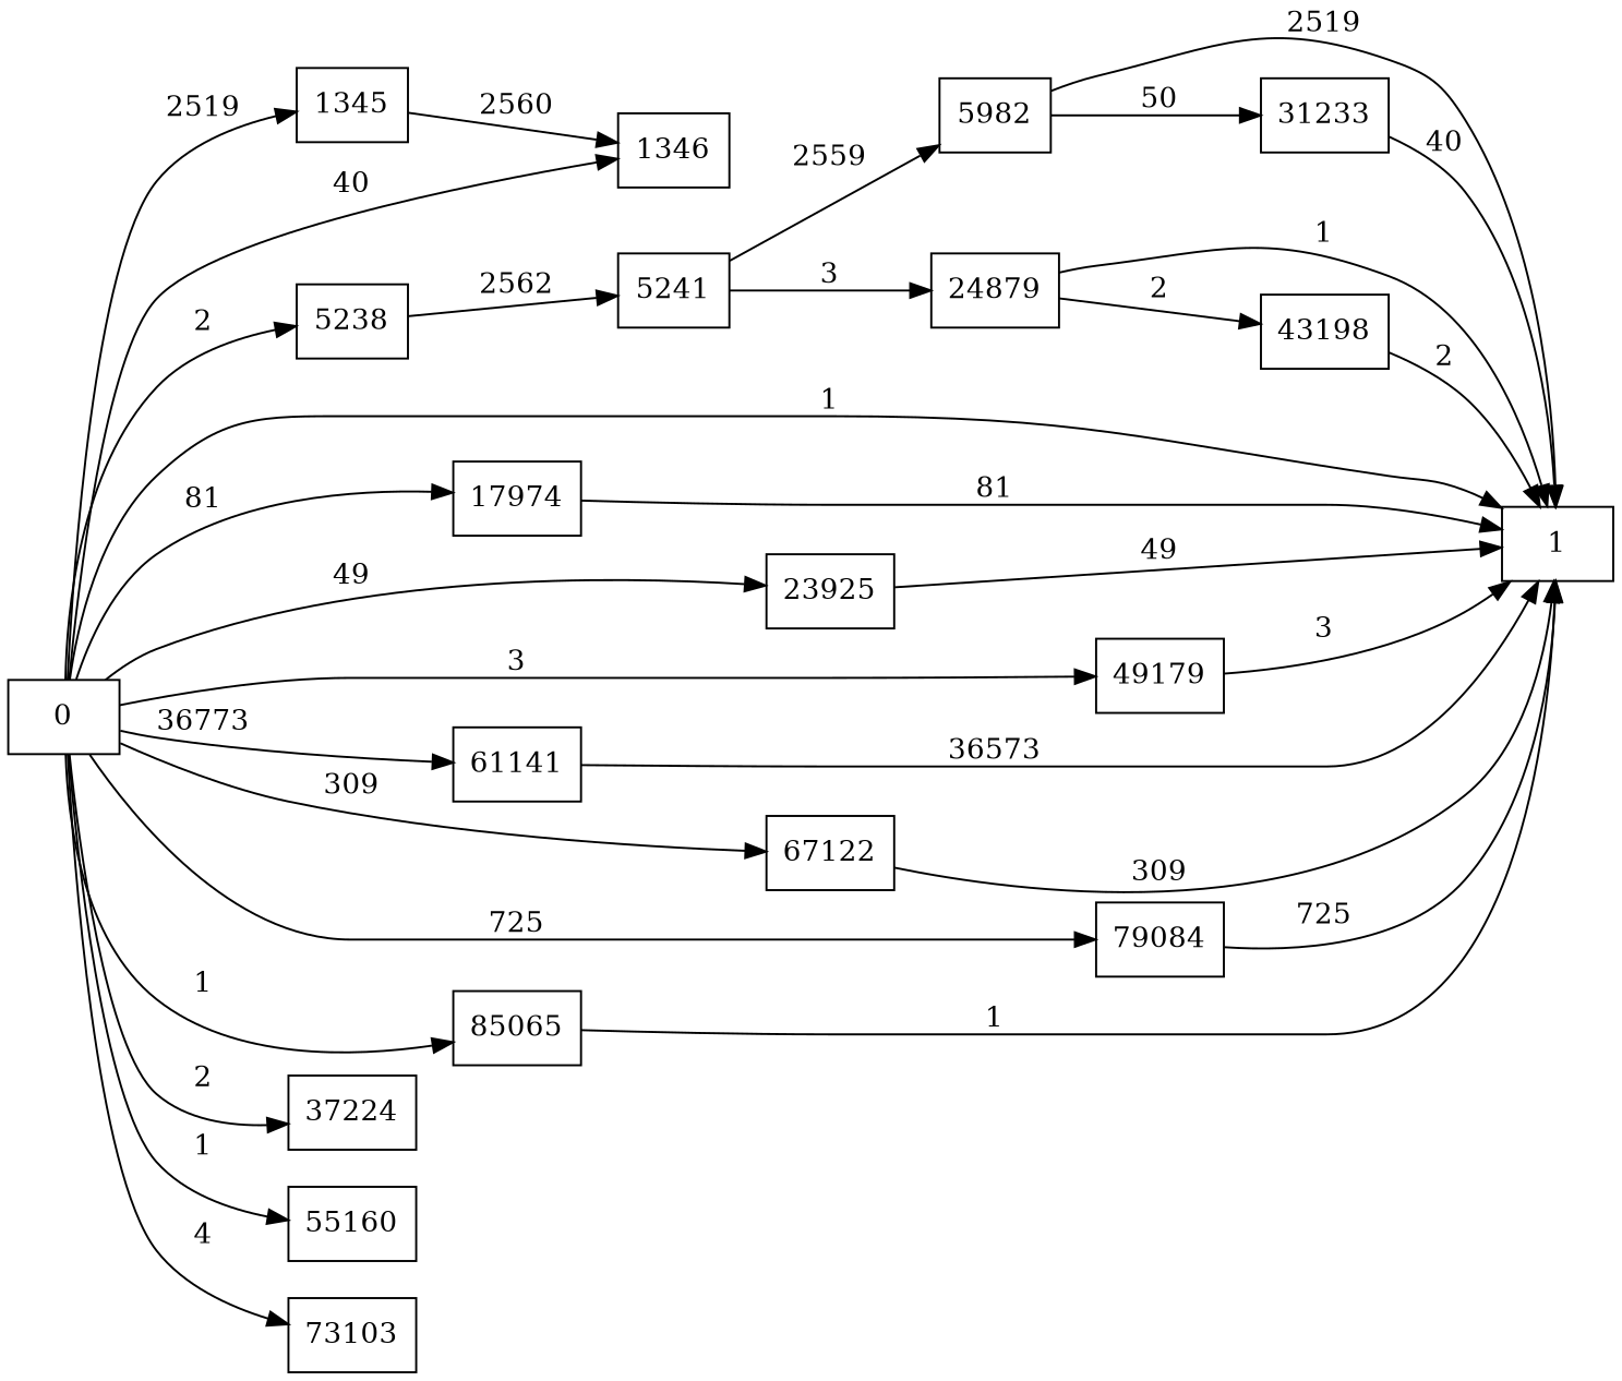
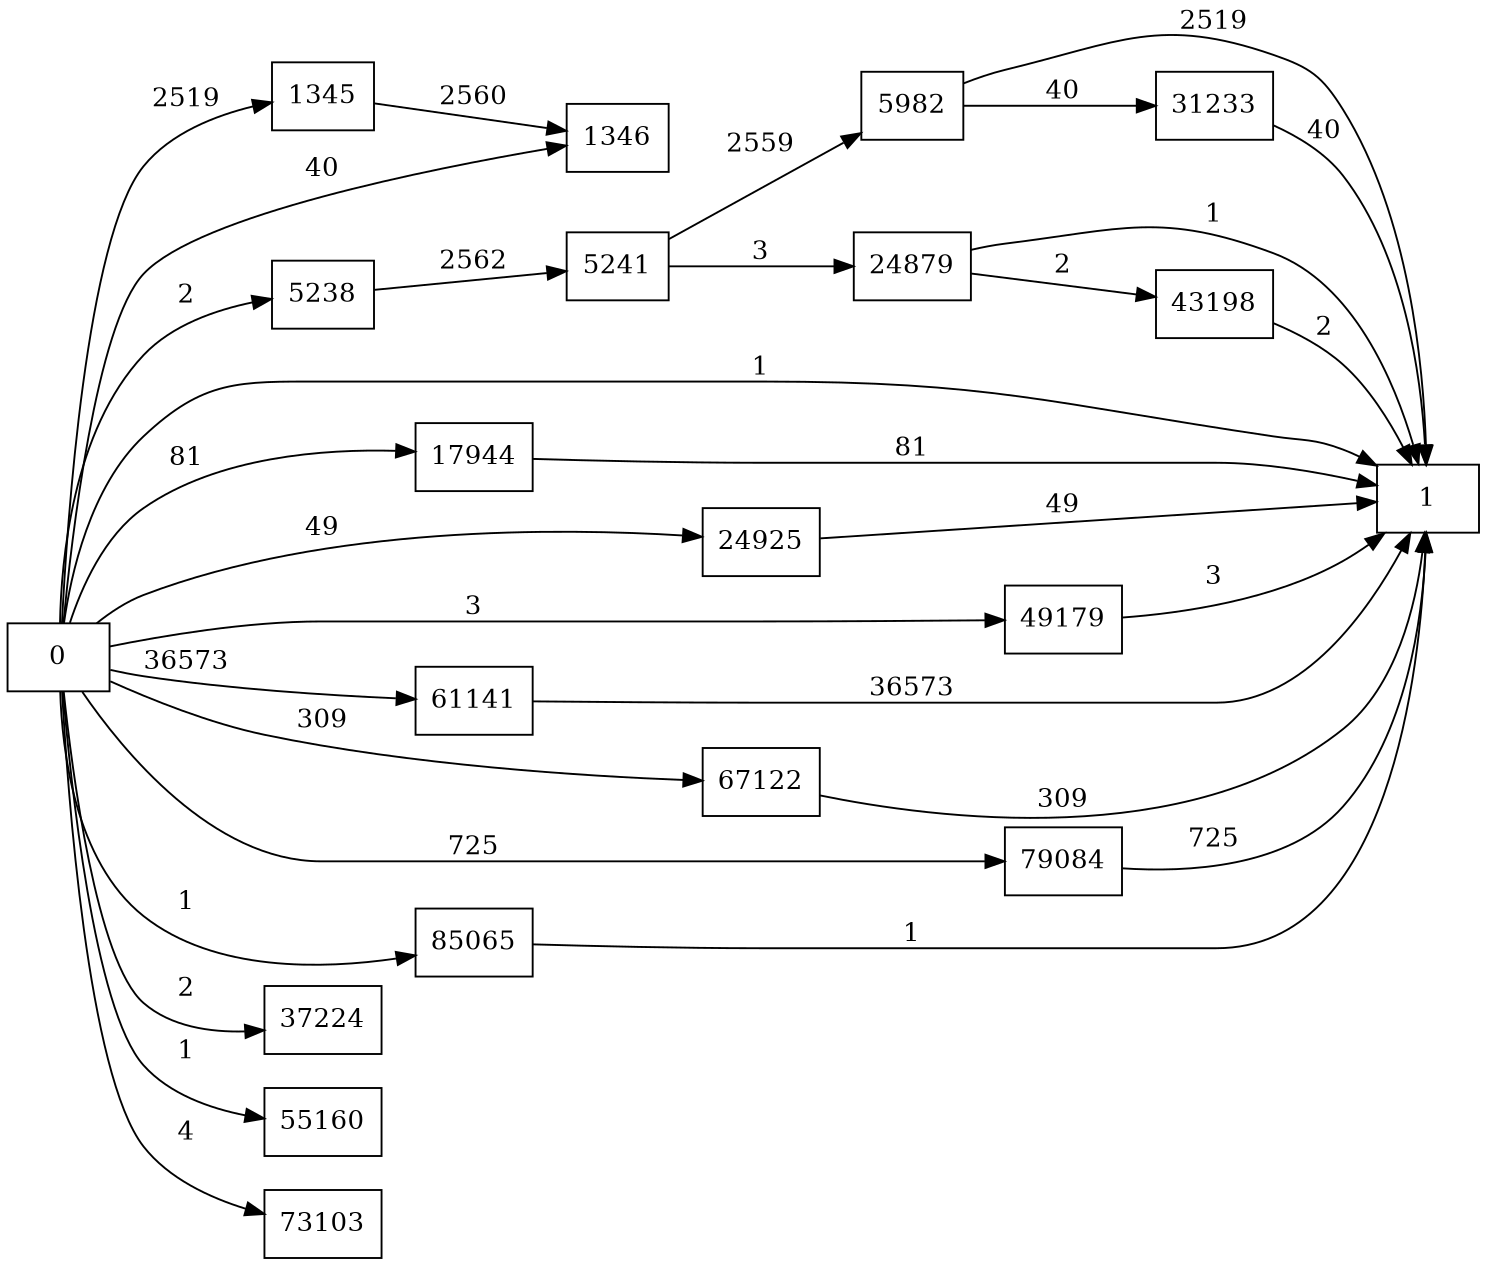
  digraph {
    rankdir=LR
    node [shape=rectangle]
    1345
    1346
    5238
    5241
    5982
    24879
    1
    n8 [label=31233]
    43198
-   17944 [label=17974]
-   23925
+   17944
+   23925 [label=24925]
    49179
    61141
    67122
    79084
    85065
    0
    37224
    55160
    73103
    1345 -> 1346 [label=2560]
    5238 -> 5241 [label=2562]
    5241 -> 5982 [label=2559]
    5241 -> 24879 [label=3]
    5982 -> 1 [label=2519]
-   5982 -> n8 [label=50]
+   5982 -> n8 [label=40]
    24879 -> 1 [label=1]
    24879 -> 43198 [label=2]
    n8 -> 1 [label=40]
    43198 -> 1 [label=2]
    17944 -> 1 [label=81]
    23925 -> 1 [label=49]
    49179 -> 1 [label=3]
    61141 -> 1 [label=36573]
    67122 -> 1 [label=309]
    79084 -> 1 [label=725]
    85065 -> 1 [label=1]
    0 -> 1345 [label=2519]
    0 -> 1346 [label=40]
    0 -> 5238 [label=2]
    0 -> 1 [label=1]
    0 -> 17944 [label=81]
    0 -> 23925 [label=49]
    0 -> 49179 [label=3]
-   0 -> 61141 [label=36773]
+   0 -> 61141 [label=36573]
    0 -> 67122 [label=309]
    0 -> 79084 [label=725]
    0 -> 85065 [label=1]
    0 -> 37224 [label=2]
    0 -> 55160 [label=1]
    0 -> 73103 [label=4]
  }
